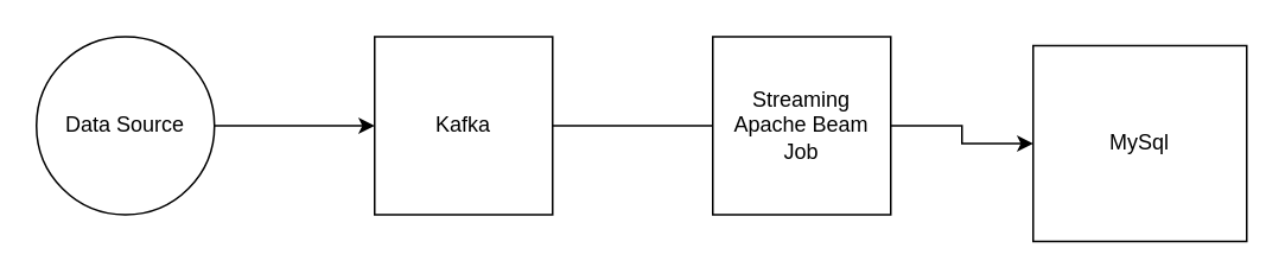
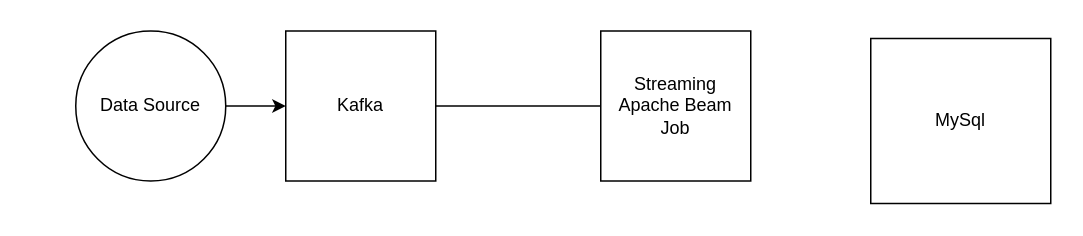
  <mxCell id="0" />
  <mxCell id="1" parent="0" />
  <mxCell id="2" style="edgeStyle=orthogonalEdgeStyle;rounded=0;orthogonalLoop=1;jettySize=auto;html=1;exitX=1;exitY=0.5;exitDx=0;exitDy=0;" edge="1" parent="1" source="3"><mxGeometry relative="1" as="geometry"><mxPoint x="460" y="70" as="targetPoint" /></mxGeometry></mxCell>
- <mxCell id="3" value="Kafka" style="whiteSpace=wrap;html=1;aspect=fixed;" vertex="1" parent="1"><mxGeometry x="210" y="20" width="100" height="100" as="geometry" /></mxCell>
+ <mxCell id="3" value="Kafka" style="whiteSpace=wrap;html=1;aspect=fixed;" vertex="1" parent="1"><mxGeometry x="190" y="20" width="100" height="100" as="geometry" /></mxCell>
  <mxCell id="4" style="edgeStyle=orthogonalEdgeStyle;rounded=0;orthogonalLoop=1;jettySize=auto;html=1;exitX=1;exitY=0.5;exitDx=0;exitDy=0;entryX=0;entryY=0.5;entryDx=0;entryDy=0;" edge="1" parent="1" source="5" target="3"><mxGeometry relative="1" as="geometry" /></mxCell>
- <mxCell id="5" value="Data Source" style="ellipse;whiteSpace=wrap;html=1;aspect=fixed;" vertex="1" parent="1"><mxGeometry x="20" y="20" width="100" height="100" as="geometry" /></mxCell>
- <mxCell id="6" style="edgeStyle=orthogonalEdgeStyle;rounded=0;orthogonalLoop=1;jettySize=auto;html=1;exitX=1;exitY=0.5;exitDx=0;exitDy=0;" edge="1" parent="1" source="7" target="8"><mxGeometry relative="1" as="geometry"><mxPoint x="650" y="70" as="targetPoint" /></mxGeometry></mxCell>
+ <mxCell id="5" value="Data Source" style="ellipse;whiteSpace=wrap;html=1;aspect=fixed;" vertex="1" parent="1"><mxGeometry x="50" y="20" width="100" height="100" as="geometry" /></mxCell>
  <mxCell id="7" value="Streaming Apache Beam Job" style="whiteSpace=wrap;html=1;aspect=fixed;" vertex="1" parent="1"><mxGeometry x="400" y="20" width="100" height="100" as="geometry" /></mxCell>
  <mxCell id="8" value="MySql" style="rounded=0;whiteSpace=wrap;html=1;" vertex="1" parent="1"><mxGeometry x="580" y="25" width="120" height="110" as="geometry" /></mxCell>
